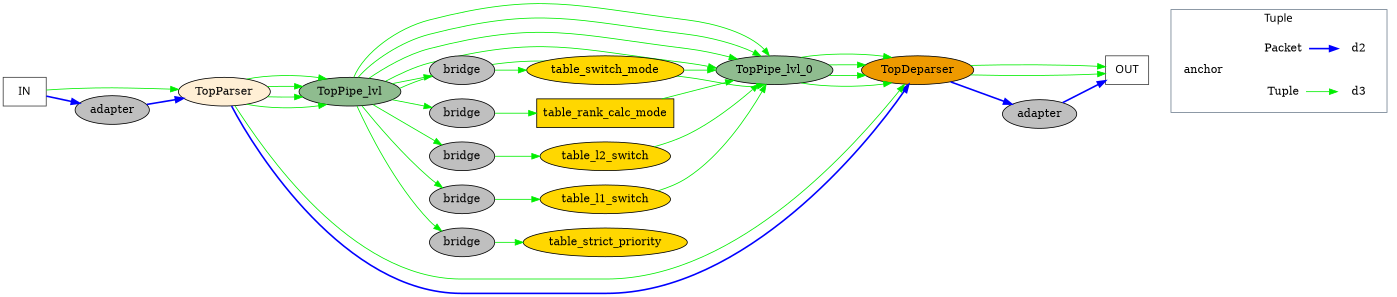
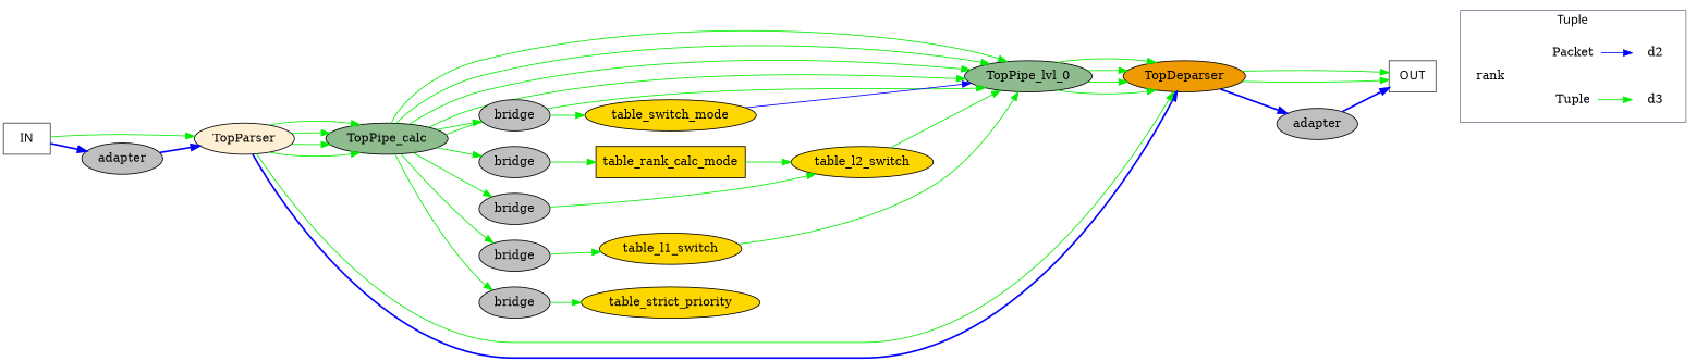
  digraph {
    rankdir=LR
    node [style=filled]
    edge [color=green2]
    n1 [label=Tuple shape=plaintext style=""]
    d3 [shape=plaintext style=""]
    n3 [label=Packet shape=plaintext style=""]
    d2 [shape=plaintext style=""]
-   anchor [shape=plaintext style=""]
+   anchor [shape=plaintext label=rank style=""]
    n6 [color=gray24 fontname="times:italic" label=IN shape=box style=""]
    TopParser [fillcolor=papayawhip]
    n8 [fillcolor=gray75 label=adapter]
-   TopPipe_lvl [fillcolor=darkseagreen]
+   TopPipe_lvl [fillcolor=darkseagreen label=TopPipe_calc]
    TopDeparser [fillcolor=orange2]
    n11 [color=gray24 fontname="times:italic" label=OUT shape=box style=""]
    TopPipe_lvl_0 [fillcolor=darkseagreen]
    n13 [fillcolor=gray75 label=bridge]
    n14 [fillcolor=gray75 label=bridge]
    n15 [fillcolor=gray75 label=bridge]
    n16 [fillcolor=gray75 label=bridge]
    n17 [fillcolor=gray75 label=bridge]
    n18 [fillcolor=gray75 label=adapter]
    table_switch_mode [fillcolor=gold]
    table_rank_calc_mode [fillcolor=gold shape=box]
    table_l2_switch [fillcolor=gold]
    table_l1_switch [fillcolor=gold]
    table_strict_priority [fillcolor=gold]
    subgraph cluster_1 {
      color=SlateGray
      fontname="times:bold"
      label=Tuple
      n1
      d3
      n3
      d2
      anchor
    }
    n1 -> d3
-   n3 -> d2 [color=blue style=bold]
+   n3 -> d2 [color=blue style=solid]
    anchor -> n1 [style=invis color=""]
    anchor -> n3 [style=invis color=""]
    n6 -> TopParser
    n6 -> n8 [color=blue style=bold]
    TopParser -> TopPipe_lvl
    TopParser -> TopPipe_lvl
    TopParser -> TopPipe_lvl
    TopParser -> TopPipe_lvl
    TopParser -> TopDeparser [color=blue style=bold]
    TopParser -> TopDeparser
    n8 -> TopParser [color=blue style=bold]
    TopPipe_lvl -> TopPipe_lvl_0
    TopPipe_lvl -> TopPipe_lvl_0
    TopPipe_lvl -> TopPipe_lvl_0
    TopPipe_lvl -> TopPipe_lvl_0
    TopPipe_lvl -> TopPipe_lvl_0
    TopPipe_lvl -> n13
    TopPipe_lvl -> n14
    TopPipe_lvl -> n15
    TopPipe_lvl -> n16
    TopPipe_lvl -> n17
    TopDeparser -> n11
    TopDeparser -> n11
    TopDeparser -> n18 [color=blue style=bold]
    n11 -> anchor [style=invis color=""]
    TopPipe_lvl_0 -> TopDeparser
    TopPipe_lvl_0 -> TopDeparser
    TopPipe_lvl_0 -> TopDeparser
    TopPipe_lvl_0 -> TopDeparser
    n13 -> table_switch_mode
    n14 -> table_rank_calc_mode
    n15 -> table_l2_switch
    n16 -> table_l1_switch
    n17 -> table_strict_priority
    n18 -> n11 [color=blue style=bold]
-   table_switch_mode -> TopPipe_lvl_0
-   table_rank_calc_mode -> TopPipe_lvl_0
+   table_switch_mode -> TopPipe_lvl_0 [color=blue]
+   table_rank_calc_mode -> table_l2_switch
    table_l2_switch -> TopPipe_lvl_0
    table_l1_switch -> TopPipe_lvl_0
  }
